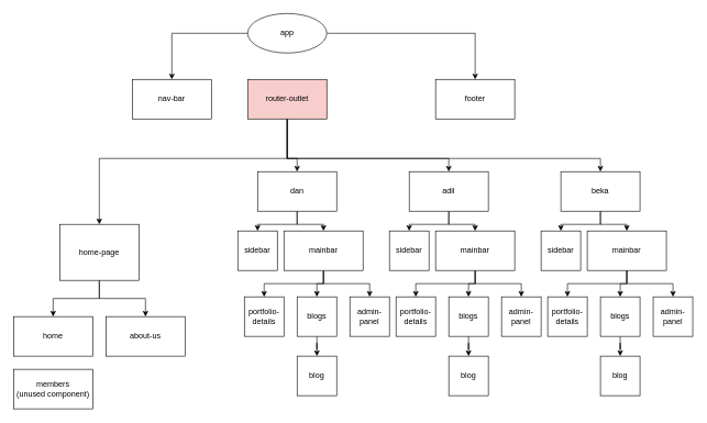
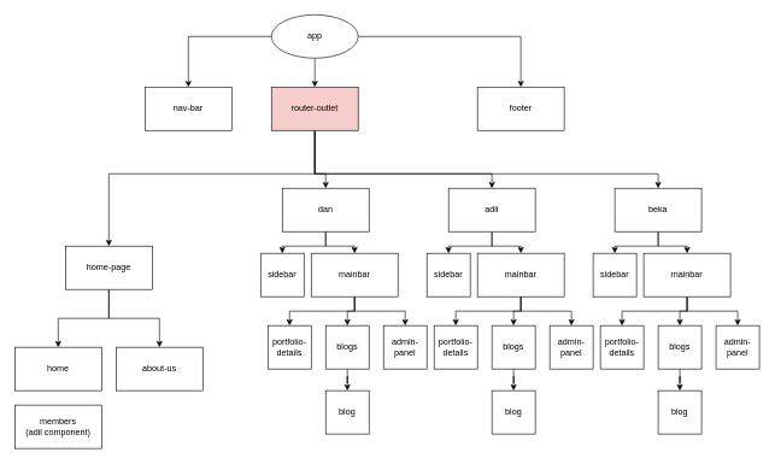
  <mxCell id="0" />
  <mxCell id="1" parent="0" />
+ <mxCell id="2" style="edgeStyle=orthogonalEdgeStyle;rounded=0;orthogonalLoop=1;jettySize=auto;html=1;entryX=0.5;entryY=0;entryDx=0;entryDy=0;" edge="1" parent="1" source="5" target="11"><mxGeometry relative="1" as="geometry" /></mxCell>
  <mxCell id="3" style="edgeStyle=orthogonalEdgeStyle;rounded=0;orthogonalLoop=1;jettySize=auto;html=1;" edge="1" parent="1" source="5" target="6"><mxGeometry relative="1" as="geometry" /></mxCell>
  <mxCell id="4" style="edgeStyle=orthogonalEdgeStyle;rounded=0;orthogonalLoop=1;jettySize=auto;html=1;entryX=0.5;entryY=0;entryDx=0;entryDy=0;" edge="1" parent="1" source="5" target="12"><mxGeometry relative="1" as="geometry" /></mxCell>
  <mxCell id="5" value="app" style="ellipse;whiteSpace=wrap;html=1;" vertex="1" parent="1"><mxGeometry x="375" y="20" width="120" height="60" as="geometry" /></mxCell>
  <mxCell id="6" value="nav-bar" style="rounded=0;whiteSpace=wrap;html=1;" vertex="1" parent="1"><mxGeometry x="200" y="120" width="120" height="60" as="geometry" /></mxCell>
  <mxCell id="7" style="edgeStyle=orthogonalEdgeStyle;rounded=0;orthogonalLoop=1;jettySize=auto;html=1;" edge="1" parent="1" source="11" target="15"><mxGeometry relative="1" as="geometry"><Array as="points"><mxPoint x="435" y="240" /><mxPoint x="150" y="240" /></Array></mxGeometry></mxCell>
  <mxCell id="8" style="edgeStyle=orthogonalEdgeStyle;rounded=0;orthogonalLoop=1;jettySize=auto;html=1;" edge="1" parent="1" source="11" target="50"><mxGeometry relative="1" as="geometry"><Array as="points"><mxPoint x="435" y="240" /><mxPoint x="450" y="240" /></Array></mxGeometry></mxCell>
  <mxCell id="9" style="edgeStyle=orthogonalEdgeStyle;rounded=0;orthogonalLoop=1;jettySize=auto;html=1;entryX=0.5;entryY=0;entryDx=0;entryDy=0;" edge="1" parent="1" source="11" target="53"><mxGeometry relative="1" as="geometry"><Array as="points"><mxPoint x="435" y="240" /><mxPoint x="680" y="240" /></Array></mxGeometry></mxCell>
  <mxCell id="10" style="edgeStyle=orthogonalEdgeStyle;rounded=0;orthogonalLoop=1;jettySize=auto;html=1;" edge="1" parent="1" source="11" target="56"><mxGeometry relative="1" as="geometry"><Array as="points"><mxPoint x="435" y="240" /><mxPoint x="910" y="240" /></Array></mxGeometry></mxCell>
  <mxCell id="11" value="router-outlet" style="rounded=0;whiteSpace=wrap;html=1;fillColor=#f8cecc;" vertex="1" parent="1"><mxGeometry x="375" y="120" width="120" height="60" as="geometry" /></mxCell>
  <mxCell id="12" value="footer" style="rounded=0;whiteSpace=wrap;html=1;" vertex="1" parent="1"><mxGeometry x="660" y="120" width="120" height="60" as="geometry" /></mxCell>
  <mxCell id="13" style="edgeStyle=orthogonalEdgeStyle;rounded=0;orthogonalLoop=1;jettySize=auto;html=1;entryX=0.5;entryY=0;entryDx=0;entryDy=0;" edge="1" parent="1" source="15" target="28"><mxGeometry relative="1" as="geometry" /></mxCell>
  <mxCell id="14" style="edgeStyle=orthogonalEdgeStyle;rounded=0;orthogonalLoop=1;jettySize=auto;html=1;entryX=0.5;entryY=0;entryDx=0;entryDy=0;" edge="1" parent="1" source="15" target="29"><mxGeometry relative="1" as="geometry" /></mxCell>
- <mxCell id="15" value="home-page" style="rounded=0;whiteSpace=wrap;html=1;" vertex="1" parent="1"><mxGeometry x="90" y="340" width="120" height="85" as="geometry" /></mxCell>
+ <mxCell id="15" value="home-page" style="rounded=0;whiteSpace=wrap;html=1;" vertex="1" parent="1"><mxGeometry x="90" y="340" width="120" height="60" as="geometry" /></mxCell>
  <mxCell id="16" style="edgeStyle=orthogonalEdgeStyle;rounded=0;orthogonalLoop=1;jettySize=auto;html=1;entryX=0.5;entryY=0;entryDx=0;entryDy=0;" edge="1" parent="1" source="19" target="32"><mxGeometry relative="1" as="geometry" /></mxCell>
  <mxCell id="17" style="edgeStyle=orthogonalEdgeStyle;rounded=0;orthogonalLoop=1;jettySize=auto;html=1;entryX=0.5;entryY=0;entryDx=0;entryDy=0;" edge="1" parent="1" source="19" target="30"><mxGeometry relative="1" as="geometry" /></mxCell>
  <mxCell id="18" style="edgeStyle=orthogonalEdgeStyle;rounded=0;orthogonalLoop=1;jettySize=auto;html=1;entryX=0.5;entryY=0;entryDx=0;entryDy=0;" edge="1" parent="1" source="19" target="33"><mxGeometry relative="1" as="geometry" /></mxCell>
  <mxCell id="19" value="mainbar" style="rounded=0;whiteSpace=wrap;html=1;" vertex="1" parent="1"><mxGeometry x="430" y="350" width="120" height="60" as="geometry" /></mxCell>
  <mxCell id="20" style="edgeStyle=orthogonalEdgeStyle;rounded=0;orthogonalLoop=1;jettySize=auto;html=1;" edge="1" parent="1" source="23" target="34"><mxGeometry relative="1" as="geometry" /></mxCell>
  <mxCell id="21" style="edgeStyle=orthogonalEdgeStyle;rounded=0;orthogonalLoop=1;jettySize=auto;html=1;" edge="1" parent="1" source="23" target="36"><mxGeometry relative="1" as="geometry" /></mxCell>
  <mxCell id="22" style="edgeStyle=orthogonalEdgeStyle;rounded=0;orthogonalLoop=1;jettySize=auto;html=1;entryX=0.5;entryY=0;entryDx=0;entryDy=0;" edge="1" parent="1" source="23" target="37"><mxGeometry relative="1" as="geometry" /></mxCell>
  <mxCell id="23" value="mainbar" style="rounded=0;whiteSpace=wrap;html=1;" vertex="1" parent="1"><mxGeometry x="660" y="350" width="120" height="60" as="geometry" /></mxCell>
  <mxCell id="24" style="edgeStyle=orthogonalEdgeStyle;rounded=0;orthogonalLoop=1;jettySize=auto;html=1;" edge="1" parent="1" source="27" target="38"><mxGeometry relative="1" as="geometry" /></mxCell>
  <mxCell id="25" style="edgeStyle=orthogonalEdgeStyle;rounded=0;orthogonalLoop=1;jettySize=auto;html=1;entryX=0.5;entryY=0;entryDx=0;entryDy=0;" edge="1" parent="1" source="27" target="40"><mxGeometry relative="1" as="geometry" /></mxCell>
  <mxCell id="26" style="edgeStyle=orthogonalEdgeStyle;rounded=0;orthogonalLoop=1;jettySize=auto;html=1;entryX=0.5;entryY=0;entryDx=0;entryDy=0;" edge="1" parent="1" source="27" target="41"><mxGeometry relative="1" as="geometry" /></mxCell>
  <mxCell id="27" value="mainbar" style="rounded=0;whiteSpace=wrap;html=1;" vertex="1" parent="1"><mxGeometry x="890" y="350" width="120" height="60" as="geometry" /></mxCell>
  <mxCell id="28" value="home" style="rounded=0;whiteSpace=wrap;html=1;" vertex="1" parent="1"><mxGeometry x="20" y="480" width="120" height="60" as="geometry" /></mxCell>
  <mxCell id="29" value="about-us" style="rounded=0;whiteSpace=wrap;html=1;" vertex="1" parent="1"><mxGeometry x="160" y="480" width="120" height="60" as="geometry" /></mxCell>
  <mxCell id="30" value="portfolio-details" style="rounded=0;whiteSpace=wrap;html=1;" vertex="1" parent="1"><mxGeometry x="370" y="450" width="60" height="60" as="geometry" /></mxCell>
  <mxCell id="31" style="edgeStyle=orthogonalEdgeStyle;rounded=0;orthogonalLoop=1;jettySize=auto;html=1;entryX=0.5;entryY=0;entryDx=0;entryDy=0;" edge="1" parent="1" source="32" target="42"><mxGeometry relative="1" as="geometry" /></mxCell>
  <mxCell id="32" value="blogs" style="rounded=0;whiteSpace=wrap;html=1;" vertex="1" parent="1"><mxGeometry x="450" y="450" width="60" height="60" as="geometry" /></mxCell>
  <mxCell id="33" value="admin-panel" style="rounded=0;whiteSpace=wrap;html=1;" vertex="1" parent="1"><mxGeometry x="530" y="450" width="60" height="60" as="geometry" /></mxCell>
  <mxCell id="34" value="&lt;span&gt;portfolio-details&lt;/span&gt;" style="rounded=0;whiteSpace=wrap;html=1;" vertex="1" parent="1"><mxGeometry x="600" y="450" width="60" height="60" as="geometry" /></mxCell>
  <mxCell id="35" style="edgeStyle=orthogonalEdgeStyle;rounded=0;orthogonalLoop=1;jettySize=auto;html=1;entryX=0.5;entryY=0;entryDx=0;entryDy=0;" edge="1" parent="1" source="36" target="43"><mxGeometry relative="1" as="geometry" /></mxCell>
  <mxCell id="36" value="blogs" style="rounded=0;whiteSpace=wrap;html=1;" vertex="1" parent="1"><mxGeometry x="680" y="450" width="60" height="60" as="geometry" /></mxCell>
  <mxCell id="37" value="admin-panel" style="rounded=0;whiteSpace=wrap;html=1;" vertex="1" parent="1"><mxGeometry x="760" y="450" width="60" height="60" as="geometry" /></mxCell>
  <mxCell id="38" value="&lt;span&gt;portfolio-details&lt;/span&gt;" style="rounded=0;whiteSpace=wrap;html=1;" vertex="1" parent="1"><mxGeometry x="830" y="450" width="60" height="60" as="geometry" /></mxCell>
  <mxCell id="39" style="edgeStyle=orthogonalEdgeStyle;rounded=0;orthogonalLoop=1;jettySize=auto;html=1;entryX=0.5;entryY=0;entryDx=0;entryDy=0;" edge="1" parent="1" source="40" target="44"><mxGeometry relative="1" as="geometry" /></mxCell>
  <mxCell id="40" value="blogs" style="rounded=0;whiteSpace=wrap;html=1;" vertex="1" parent="1"><mxGeometry x="910" y="450" width="60" height="60" as="geometry" /></mxCell>
  <mxCell id="41" value="admin-panel" style="rounded=0;whiteSpace=wrap;html=1;" vertex="1" parent="1"><mxGeometry x="990" y="450" width="60" height="60" as="geometry" /></mxCell>
  <mxCell id="42" value="blog" style="rounded=0;whiteSpace=wrap;html=1;" vertex="1" parent="1"><mxGeometry x="450" y="540" width="60" height="60" as="geometry" /></mxCell>
  <mxCell id="43" value="blog" style="rounded=0;whiteSpace=wrap;html=1;" vertex="1" parent="1"><mxGeometry x="680" y="540" width="60" height="60" as="geometry" /></mxCell>
  <mxCell id="44" value="blog" style="rounded=0;whiteSpace=wrap;html=1;" vertex="1" parent="1"><mxGeometry x="910" y="540" width="60" height="60" as="geometry" /></mxCell>
  <mxCell id="45" value="sidebar" style="rounded=0;whiteSpace=wrap;html=1;" vertex="1" parent="1"><mxGeometry x="360" y="350" width="60" height="60" as="geometry" /></mxCell>
  <mxCell id="46" value="sidebar" style="rounded=0;whiteSpace=wrap;html=1;" vertex="1" parent="1"><mxGeometry x="590" y="350" width="60" height="60" as="geometry" /></mxCell>
  <mxCell id="47" value="sidebar" style="rounded=0;whiteSpace=wrap;html=1;" vertex="1" parent="1"><mxGeometry x="820" y="350" width="60" height="60" as="geometry" /></mxCell>
  <mxCell id="48" style="edgeStyle=orthogonalEdgeStyle;rounded=0;orthogonalLoop=1;jettySize=auto;html=1;entryX=0.5;entryY=0;entryDx=0;entryDy=0;" edge="1" parent="1" source="50" target="45"><mxGeometry relative="1" as="geometry" /></mxCell>
  <mxCell id="49" style="edgeStyle=orthogonalEdgeStyle;rounded=0;orthogonalLoop=1;jettySize=auto;html=1;entryX=0.5;entryY=0;entryDx=0;entryDy=0;" edge="1" parent="1" source="50" target="19"><mxGeometry relative="1" as="geometry" /></mxCell>
  <mxCell id="50" value="dan" style="rounded=0;whiteSpace=wrap;html=1;" vertex="1" parent="1"><mxGeometry x="390" y="260" width="120" height="60" as="geometry" /></mxCell>
  <mxCell id="51" style="edgeStyle=orthogonalEdgeStyle;rounded=0;orthogonalLoop=1;jettySize=auto;html=1;entryX=0.5;entryY=0;entryDx=0;entryDy=0;" edge="1" parent="1" source="53" target="46"><mxGeometry relative="1" as="geometry" /></mxCell>
  <mxCell id="52" style="edgeStyle=orthogonalEdgeStyle;rounded=0;orthogonalLoop=1;jettySize=auto;html=1;entryX=0.5;entryY=0;entryDx=0;entryDy=0;" edge="1" parent="1" source="53" target="23"><mxGeometry relative="1" as="geometry" /></mxCell>
  <mxCell id="53" value="adil" style="rounded=0;whiteSpace=wrap;html=1;" vertex="1" parent="1"><mxGeometry x="620" y="260" width="120" height="60" as="geometry" /></mxCell>
  <mxCell id="54" style="edgeStyle=orthogonalEdgeStyle;rounded=0;orthogonalLoop=1;jettySize=auto;html=1;" edge="1" parent="1" source="56" target="47"><mxGeometry relative="1" as="geometry" /></mxCell>
  <mxCell id="55" style="edgeStyle=orthogonalEdgeStyle;rounded=0;orthogonalLoop=1;jettySize=auto;html=1;entryX=0.5;entryY=0;entryDx=0;entryDy=0;" edge="1" parent="1" source="56" target="27"><mxGeometry relative="1" as="geometry" /></mxCell>
  <mxCell id="56" value="beka" style="rounded=0;whiteSpace=wrap;html=1;" vertex="1" parent="1"><mxGeometry x="850" y="260" width="120" height="60" as="geometry" /></mxCell>
- <mxCell id="57" value="members&lt;br&gt;(unused component)" style="rounded=0;whiteSpace=wrap;html=1;" vertex="1" parent="1"><mxGeometry x="20" y="560" width="120" height="60" as="geometry" /></mxCell>
+ <mxCell id="57" value="members&lt;br&gt;(adil component)" style="rounded=0;whiteSpace=wrap;html=1;" vertex="1" parent="1"><mxGeometry x="20" y="560" width="120" height="60" as="geometry" /></mxCell>
